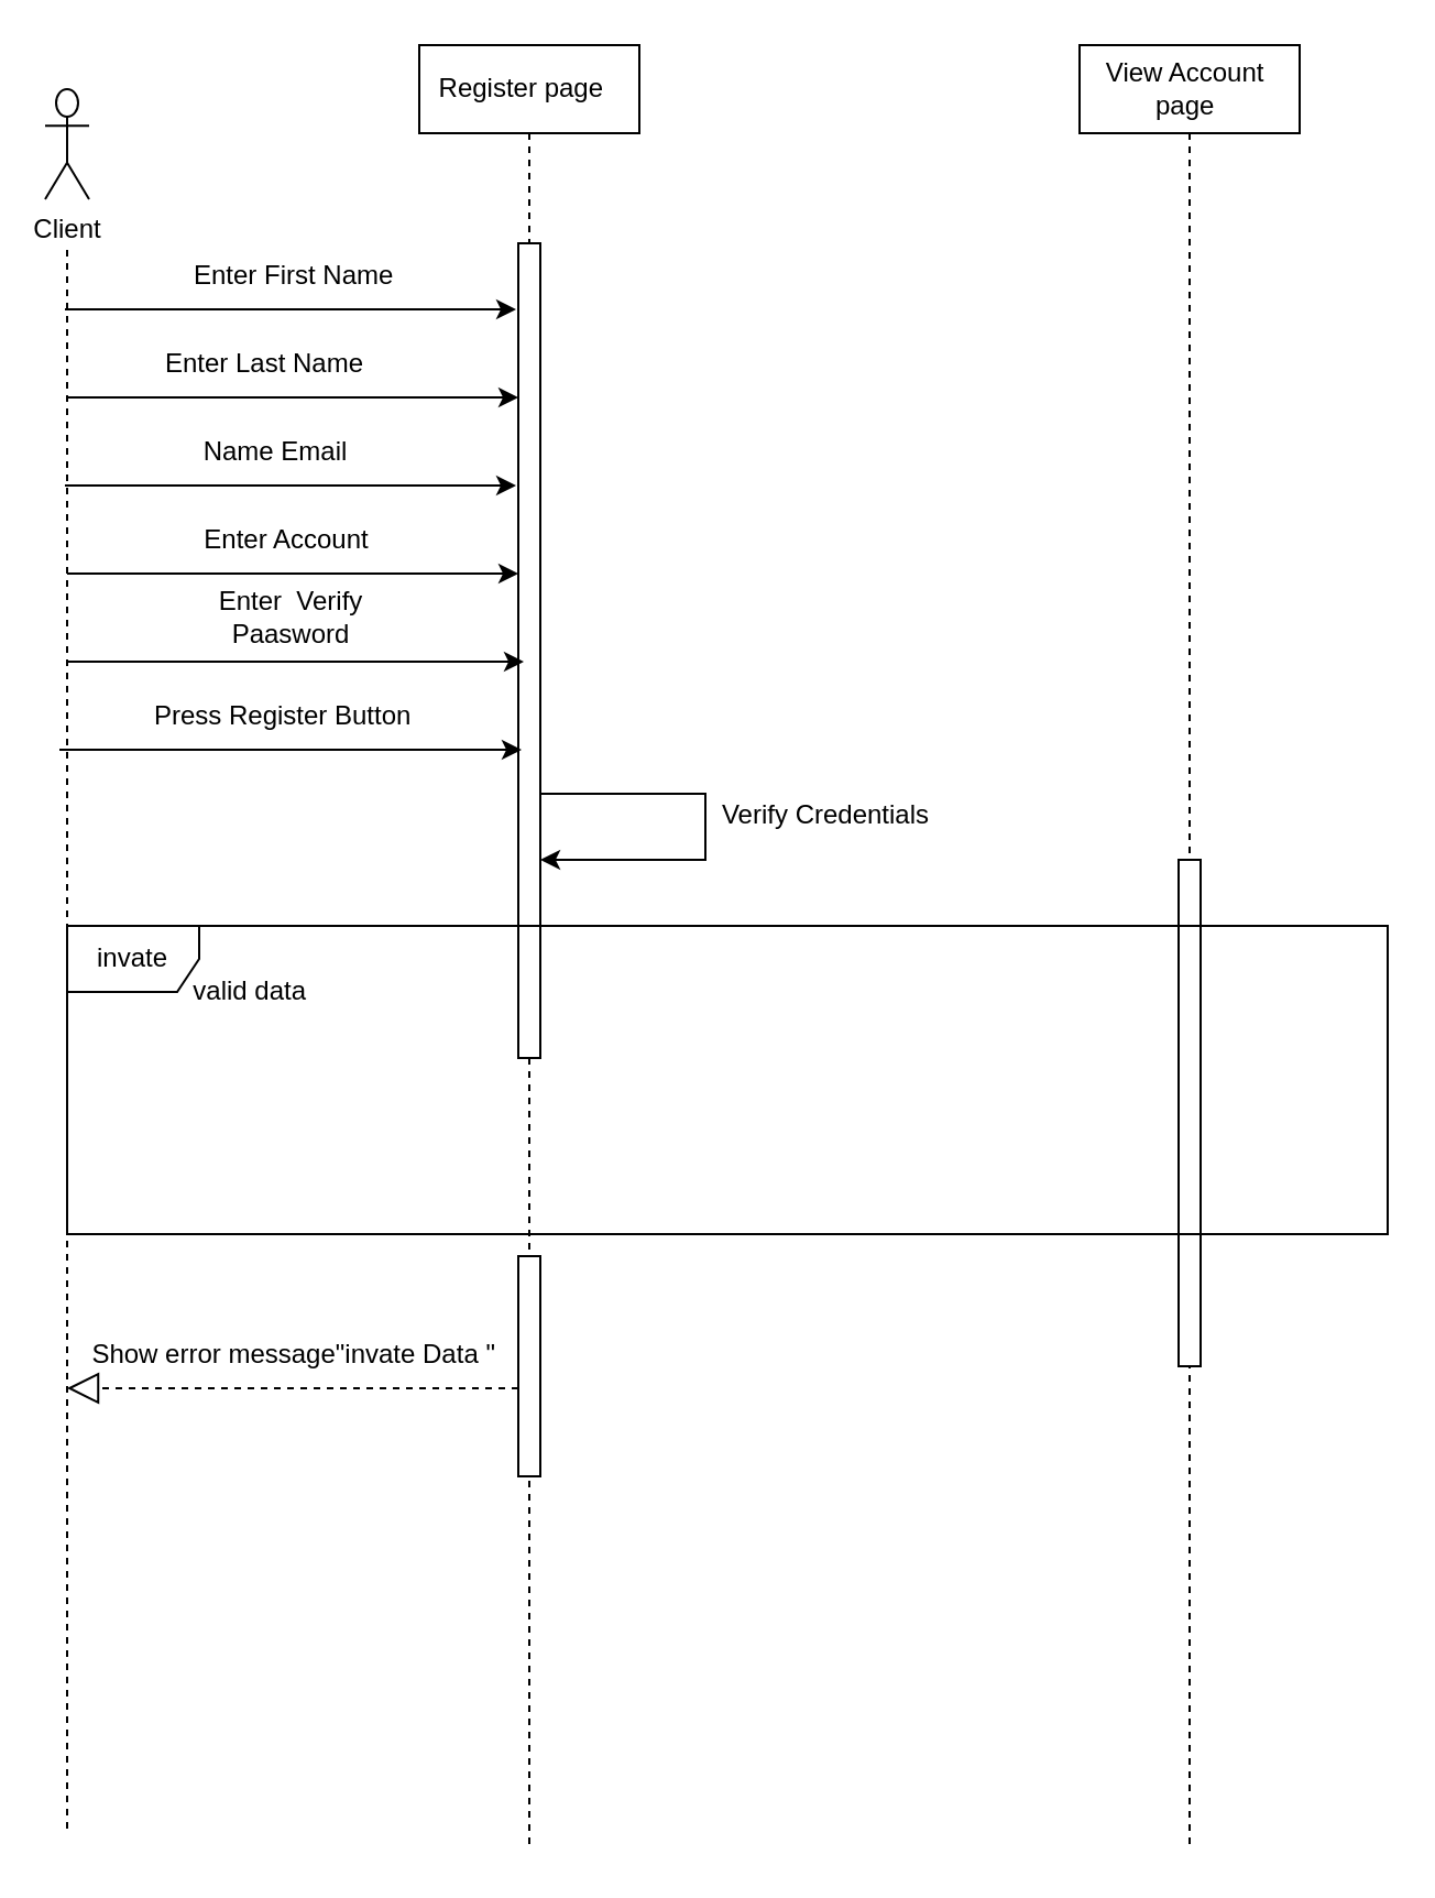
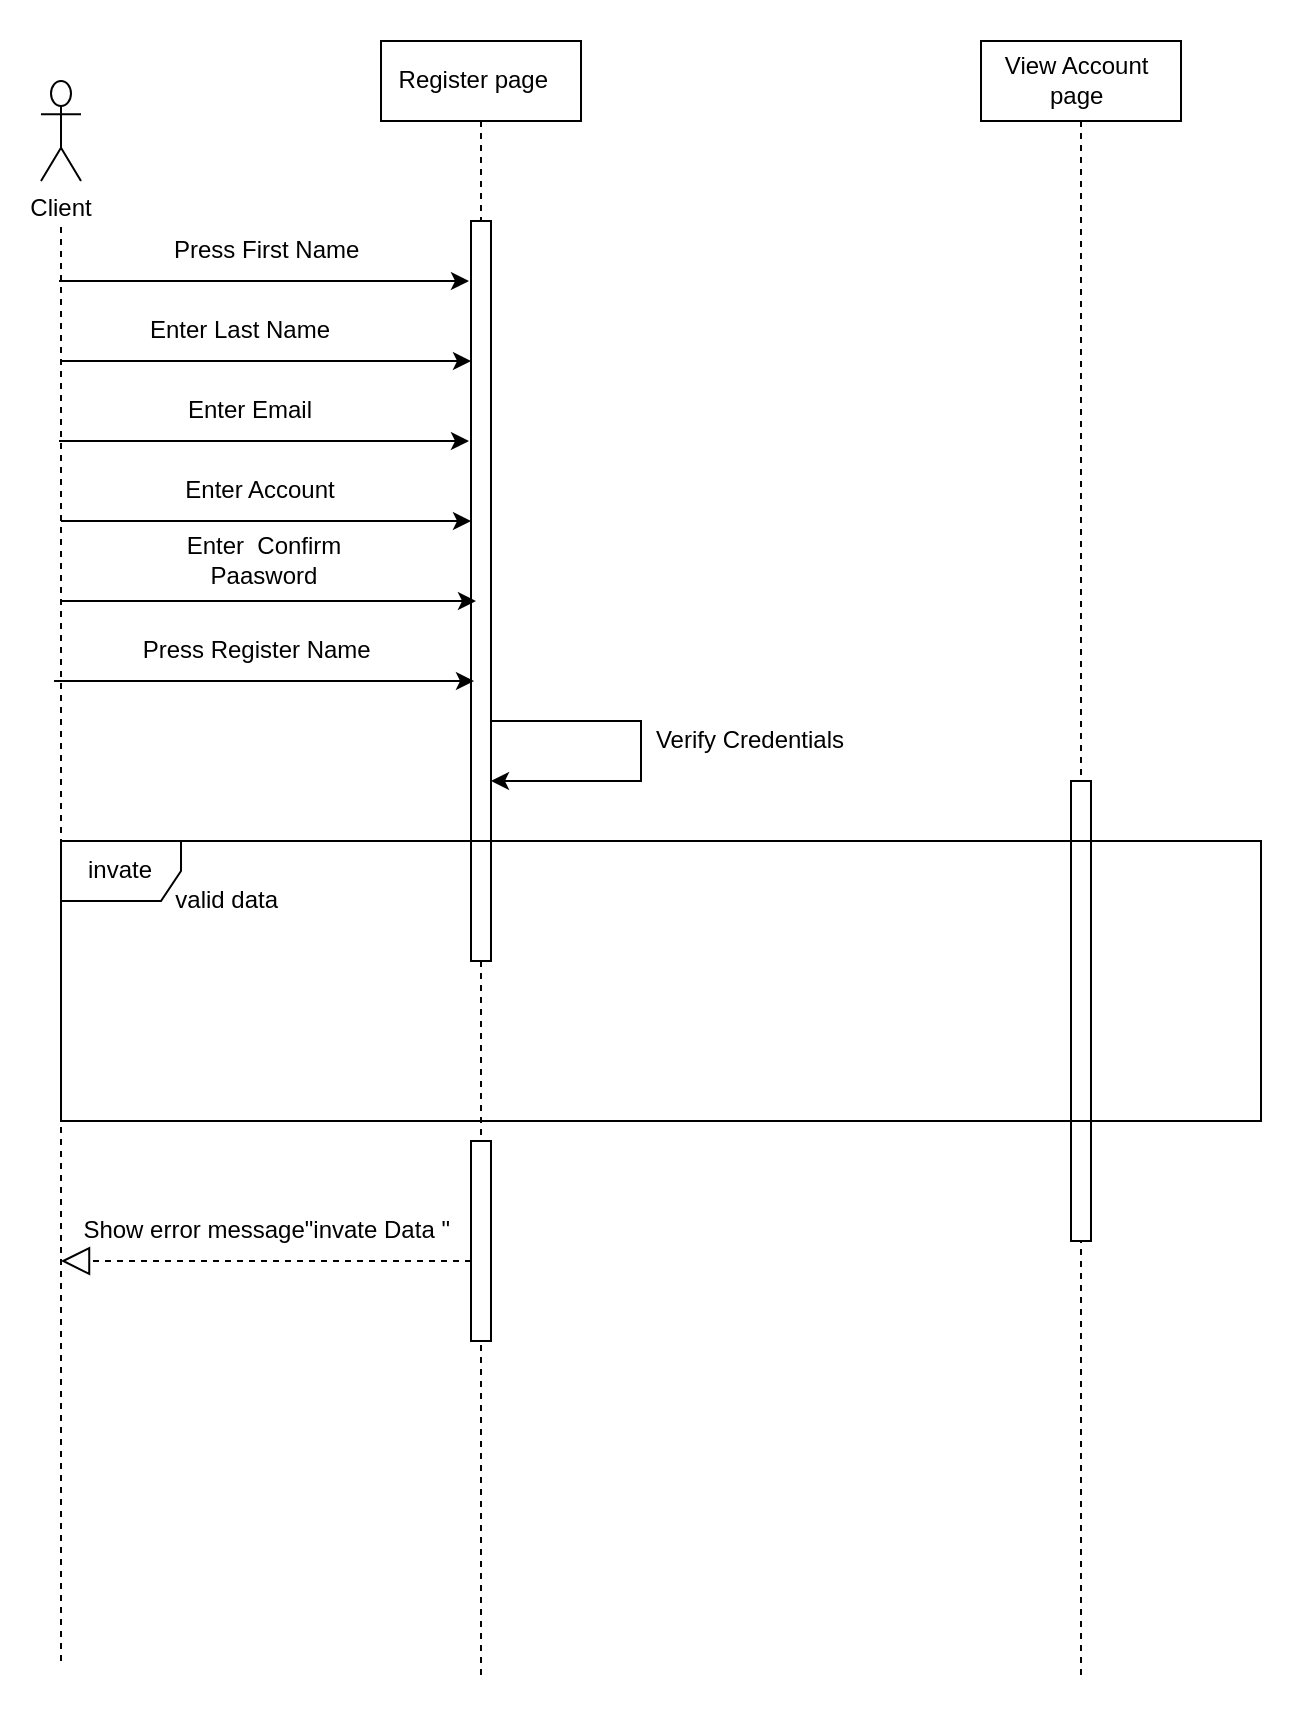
  <mxCell id="0" />
  <mxCell id="1" parent="0" />
  <mxCell id="2" value="Register page&amp;nbsp;&amp;nbsp;" style="shape=umlLifeline;perimeter=lifelinePerimeter;whiteSpace=wrap;html=1;container=0;dropTarget=0;collapsible=0;recursiveResize=0;outlineConnect=0;portConstraint=eastwest;newEdgeStyle={&quot;edgeStyle&quot;:&quot;elbowEdgeStyle&quot;,&quot;elbow&quot;:&quot;vertical&quot;,&quot;curved&quot;:0,&quot;rounded&quot;:0};" parent="1" vertex="1"><mxGeometry x="190" y="20" width="100" height="820" as="geometry" /></mxCell>
  <mxCell id="3" value="" style="html=1;points=[];perimeter=orthogonalPerimeter;outlineConnect=0;targetShapes=umlLifeline;portConstraint=eastwest;newEdgeStyle={&quot;edgeStyle&quot;:&quot;elbowEdgeStyle&quot;,&quot;elbow&quot;:&quot;vertical&quot;,&quot;curved&quot;:0,&quot;rounded&quot;:0};" parent="2" vertex="1"><mxGeometry x="45" y="90" width="10" height="370" as="geometry" /></mxCell>
  <mxCell id="4" value="" style="endArrow=classic;html=1;rounded=0;" edge="1" parent="2" source="3" target="3"><mxGeometry width="50" height="50" relative="1" as="geometry"><mxPoint x="220" y="310" as="sourcePoint" /><mxPoint x="60" y="370" as="targetPoint" /><Array as="points"><mxPoint x="110" y="340" /><mxPoint x="130" y="340" /><mxPoint x="130" y="350" /><mxPoint x="130" y="370" /><mxPoint x="100" y="370" /></Array></mxGeometry></mxCell>
  <mxCell id="5" value="" style="html=1;points=[];perimeter=orthogonalPerimeter;outlineConnect=0;targetShapes=umlLifeline;portConstraint=eastwest;newEdgeStyle={&quot;edgeStyle&quot;:&quot;elbowEdgeStyle&quot;,&quot;elbow&quot;:&quot;vertical&quot;,&quot;curved&quot;:0,&quot;rounded&quot;:0};" vertex="1" parent="2"><mxGeometry x="45" y="550" width="10" height="100" as="geometry" /></mxCell>
  <mxCell id="6" value="View Account&amp;nbsp;&lt;br&gt;page&amp;nbsp;" style="shape=umlLifeline;perimeter=lifelinePerimeter;whiteSpace=wrap;html=1;container=0;dropTarget=0;collapsible=0;recursiveResize=0;outlineConnect=0;portConstraint=eastwest;newEdgeStyle={&quot;edgeStyle&quot;:&quot;elbowEdgeStyle&quot;,&quot;elbow&quot;:&quot;vertical&quot;,&quot;curved&quot;:0,&quot;rounded&quot;:0};" parent="1" vertex="1"><mxGeometry x="490" y="20" width="100" height="820" as="geometry" /></mxCell>
  <mxCell id="7" value="" style="html=1;points=[];perimeter=orthogonalPerimeter;outlineConnect=0;targetShapes=umlLifeline;portConstraint=eastwest;newEdgeStyle={&quot;edgeStyle&quot;:&quot;elbowEdgeStyle&quot;,&quot;elbow&quot;:&quot;vertical&quot;,&quot;curved&quot;:0,&quot;rounded&quot;:0};" parent="6" vertex="1"><mxGeometry x="45" y="370" width="10" height="230" as="geometry" /></mxCell>
  <mxCell id="8" value="" style="endArrow=none;dashed=1;html=1;rounded=0;" parent="1" edge="1"><mxGeometry width="50" height="50" relative="1" as="geometry"><mxPoint x="30" y="830" as="sourcePoint" /><mxPoint x="30" y="110" as="targetPoint" /><Array as="points" /></mxGeometry></mxCell>
  <mxCell id="9" value="Client&lt;br&gt;" style="shape=umlActor;verticalLabelPosition=bottom;verticalAlign=top;html=1;outlineConnect=0;" parent="1" vertex="1"><mxGeometry x="20" y="40" width="20" height="50" as="geometry" /></mxCell>
- <mxCell id="10" value="Enter First Name&amp;nbsp;" style="text;html=1;strokeColor=none;fillColor=none;align=center;verticalAlign=middle;whiteSpace=wrap;rounded=0;" vertex="1" parent="1"><mxGeometry x="70" y="110" width="130" height="30" as="geometry" /></mxCell>
+ <mxCell id="10" value="Press First Name&amp;nbsp;" style="text;html=1;strokeColor=none;fillColor=none;align=center;verticalAlign=middle;whiteSpace=wrap;rounded=0;" vertex="1" parent="1"><mxGeometry x="70" y="110" width="130" height="30" as="geometry" /></mxCell>
  <mxCell id="11" value="" style="endArrow=classic;html=1;rounded=0;" edge="1" parent="1" target="3"><mxGeometry width="50" height="50" relative="1" as="geometry"><mxPoint x="30" y="180" as="sourcePoint" /><mxPoint x="260" y="150" as="targetPoint" /><Array as="points"><mxPoint x="210" y="180" /></Array></mxGeometry></mxCell>
  <mxCell id="12" value="Enter Last Name" style="text;html=1;strokeColor=none;fillColor=none;align=center;verticalAlign=middle;whiteSpace=wrap;rounded=0;" vertex="1" parent="1"><mxGeometry x="60" y="150" width="120" height="30" as="geometry" /></mxCell>
- <mxCell id="13" value="Name Email" style="text;html=1;strokeColor=none;fillColor=none;align=center;verticalAlign=middle;whiteSpace=wrap;rounded=0;" vertex="1" parent="1"><mxGeometry x="50" y="190" width="150" height="30" as="geometry" /></mxCell>
+ <mxCell id="13" value="Enter Email" style="text;html=1;strokeColor=none;fillColor=none;align=center;verticalAlign=middle;whiteSpace=wrap;rounded=0;" vertex="1" parent="1"><mxGeometry x="50" y="190" width="150" height="30" as="geometry" /></mxCell>
  <mxCell id="14" value="Enter Account" style="text;html=1;strokeColor=none;fillColor=none;align=center;verticalAlign=middle;whiteSpace=wrap;rounded=0;" vertex="1" parent="1"><mxGeometry x="55" y="230" width="150" height="30" as="geometry" /></mxCell>
  <mxCell id="15" value="" style="endArrow=classic;html=1;rounded=0;" edge="1" parent="1"><mxGeometry width="50" height="50" relative="1" as="geometry"><mxPoint x="30" y="260" as="sourcePoint" /><mxPoint x="235" y="260" as="targetPoint" /><Array as="points"><mxPoint x="225" y="260" /></Array></mxGeometry></mxCell>
- <mxCell id="16" value="Enter&amp;nbsp; Verify&lt;br&gt;Paasword" style="text;html=1;strokeColor=none;fillColor=none;align=center;verticalAlign=middle;whiteSpace=wrap;rounded=0;" vertex="1" parent="1"><mxGeometry x="56.5" y="260" width="150" height="40" as="geometry" /></mxCell>
+ <mxCell id="16" value="Enter&amp;nbsp; Confirm&lt;br&gt;Paasword" style="text;html=1;strokeColor=none;fillColor=none;align=center;verticalAlign=middle;whiteSpace=wrap;rounded=0;" vertex="1" parent="1"><mxGeometry x="56.5" y="260" width="150" height="40" as="geometry" /></mxCell>
  <mxCell id="17" value="" style="endArrow=classic;html=1;rounded=0;" edge="1" parent="1"><mxGeometry width="50" height="50" relative="1" as="geometry"><mxPoint x="30" y="300" as="sourcePoint" /><mxPoint x="237.5" y="300" as="targetPoint" /><Array as="points"><mxPoint x="227.5" y="300" /></Array></mxGeometry></mxCell>
- <mxCell id="18" value="Press Register Button&amp;nbsp;" style="text;html=1;strokeColor=none;fillColor=none;align=center;verticalAlign=middle;whiteSpace=wrap;rounded=0;" vertex="1" parent="1"><mxGeometry x="55" y="310" width="150" height="30" as="geometry" /></mxCell>
+ <mxCell id="18" value="Press Register Name&amp;nbsp;" style="text;html=1;strokeColor=none;fillColor=none;align=center;verticalAlign=middle;whiteSpace=wrap;rounded=0;" vertex="1" parent="1"><mxGeometry x="55" y="310" width="150" height="30" as="geometry" /></mxCell>
  <mxCell id="19" value="" style="endArrow=classic;html=1;rounded=0;" edge="1" parent="1"><mxGeometry width="50" height="50" relative="1" as="geometry"><mxPoint x="26.5" y="340" as="sourcePoint" /><mxPoint x="236.5" y="340" as="targetPoint" /><Array as="points"><mxPoint x="226.5" y="340" /></Array></mxGeometry></mxCell>
  <mxCell id="20" value="" style="endArrow=classic;html=1;rounded=0;" edge="1" parent="1"><mxGeometry width="50" height="50" relative="1" as="geometry"><mxPoint x="29" y="220" as="sourcePoint" /><mxPoint x="234" y="220" as="targetPoint" /><Array as="points"><mxPoint x="209" y="220" /></Array></mxGeometry></mxCell>
  <mxCell id="21" value="" style="endArrow=classic;html=1;rounded=0;" edge="1" parent="1"><mxGeometry width="50" height="50" relative="1" as="geometry"><mxPoint x="29" y="140" as="sourcePoint" /><mxPoint x="234" y="140" as="targetPoint" /><Array as="points"><mxPoint x="209" y="140" /></Array></mxGeometry></mxCell>
  <mxCell id="22" value="Verify Credentials" style="text;html=1;strokeColor=none;fillColor=none;align=center;verticalAlign=middle;whiteSpace=wrap;rounded=0;" vertex="1" parent="1"><mxGeometry x="320" y="355" width="110" height="30" as="geometry" /></mxCell>
  <mxCell id="23" value="invate" style="shape=umlFrame;whiteSpace=wrap;html=1;pointerEvents=0;" vertex="1" parent="1"><mxGeometry x="30" y="420" width="600" height="140" as="geometry" /></mxCell>
  <mxCell id="24" value="valid data&amp;nbsp;" style="text;html=1;strokeColor=none;fillColor=none;align=center;verticalAlign=middle;whiteSpace=wrap;rounded=0;" vertex="1" parent="1"><mxGeometry x="70" y="435" width="90" height="30" as="geometry" /></mxCell>
  <mxCell id="25" value="" style="endArrow=block;dashed=1;endFill=0;endSize=12;html=1;rounded=0;" edge="1" parent="1" source="5"><mxGeometry width="160" relative="1" as="geometry"><mxPoint x="230" y="650" as="sourcePoint" /><mxPoint x="30" y="630" as="targetPoint" /></mxGeometry></mxCell>
  <mxCell id="26" value="Show error message&quot;invate Data &quot;&amp;nbsp;" style="text;html=1;strokeColor=none;fillColor=none;align=center;verticalAlign=middle;whiteSpace=wrap;rounded=0;" vertex="1" parent="1"><mxGeometry x="40" y="600" width="190" height="30" as="geometry" /></mxCell>
